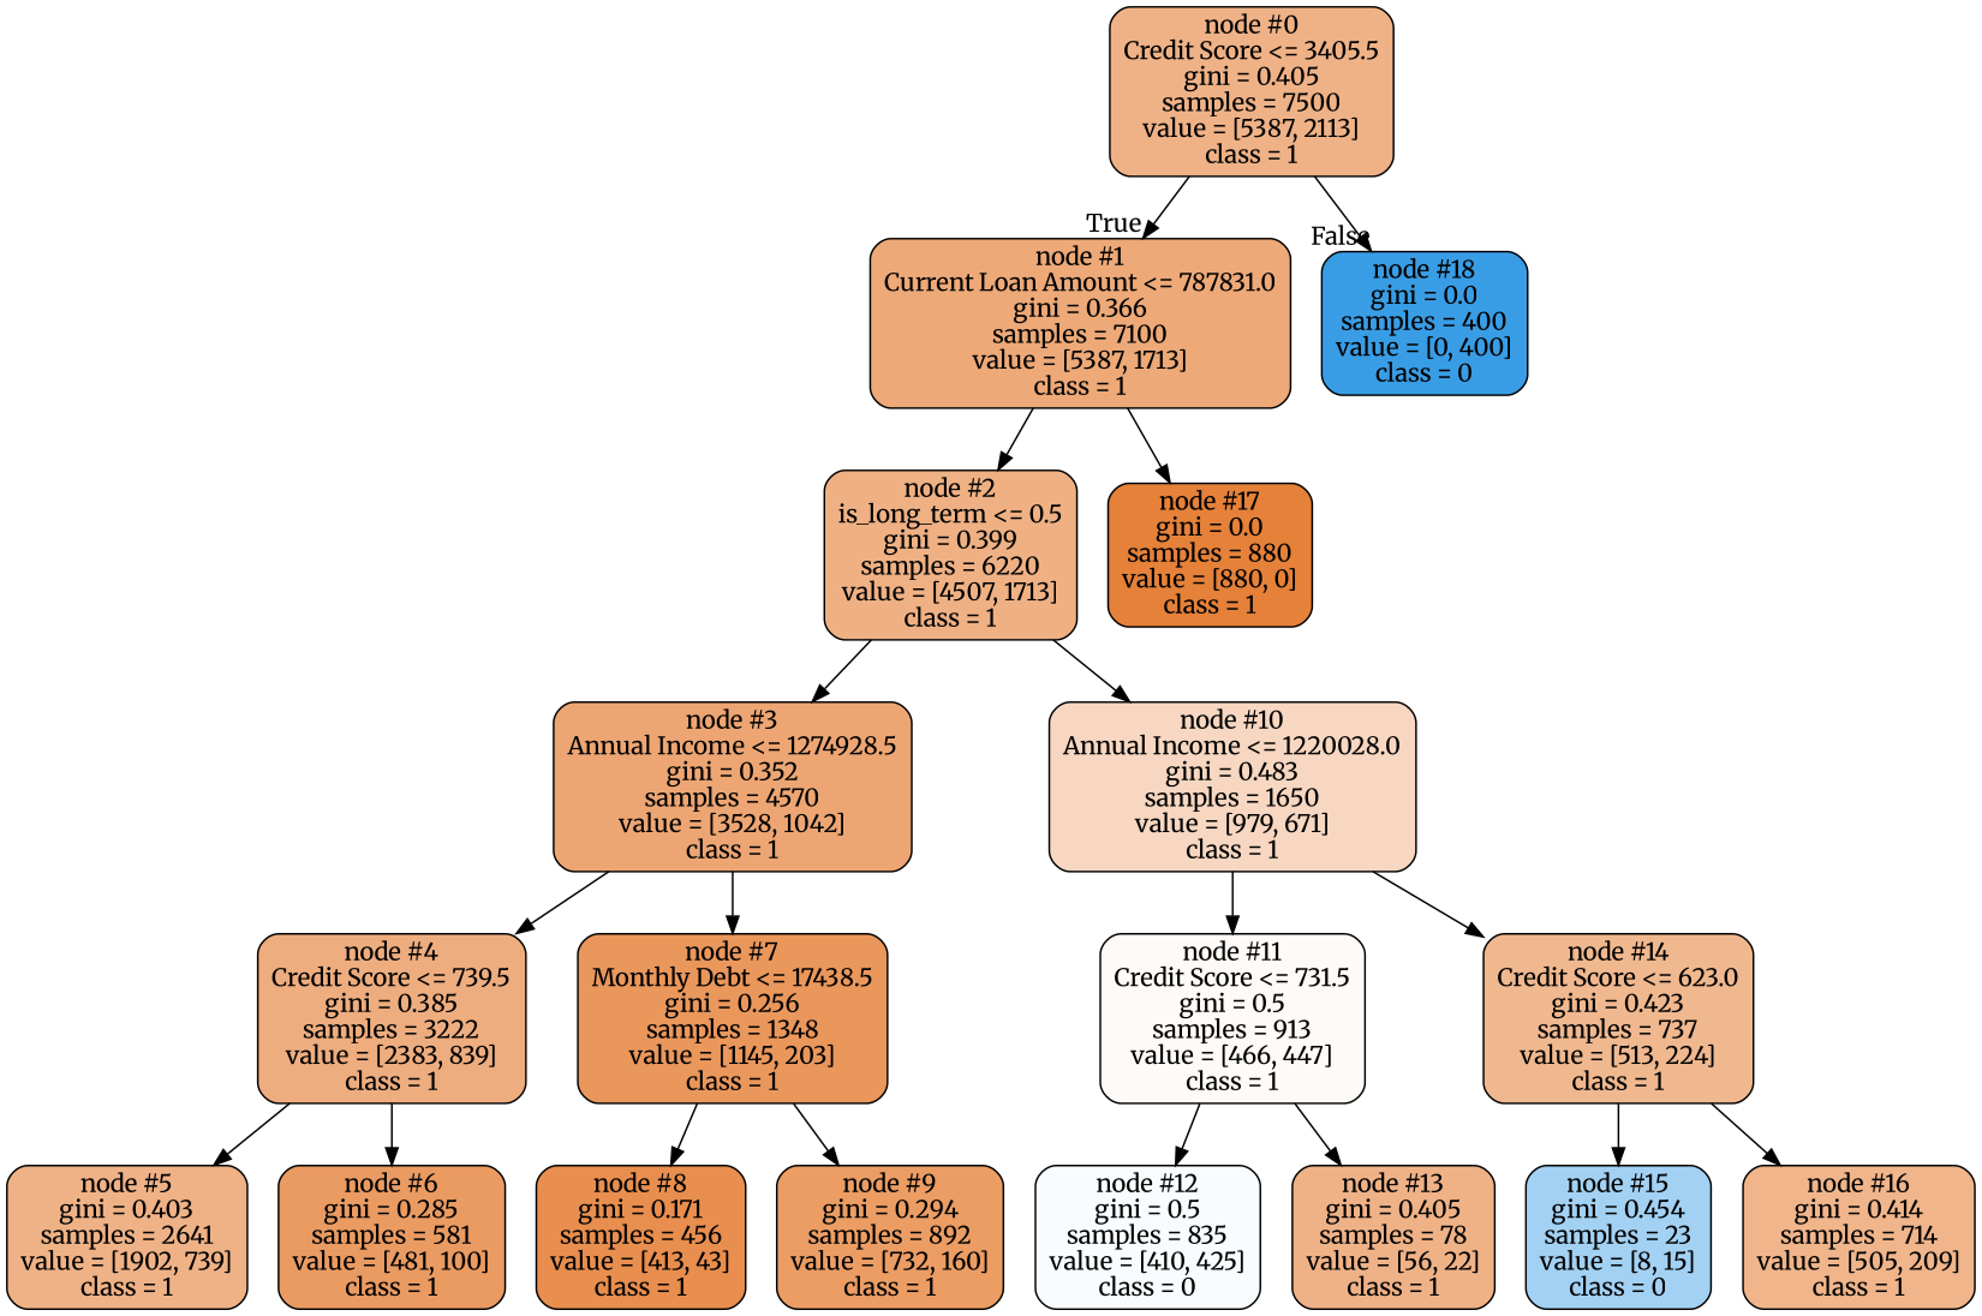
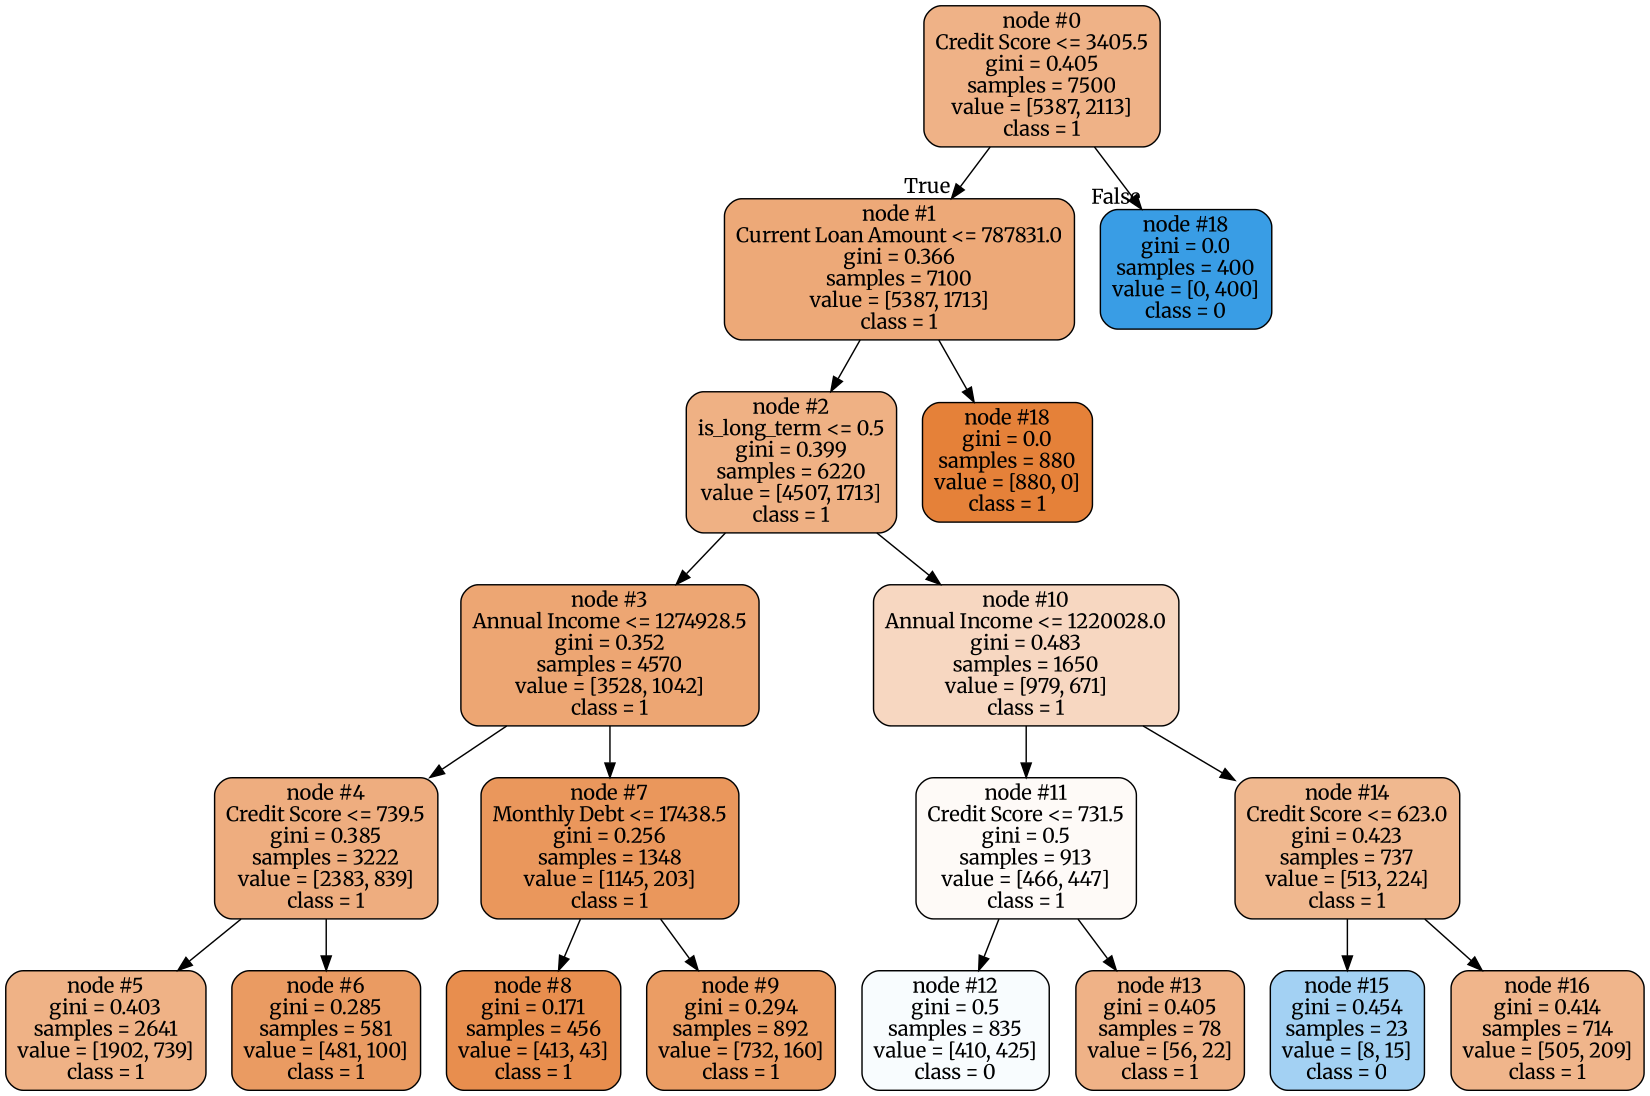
  digraph {
    fontname=Merriweather
    node [color=black fillcolor="#efb287" fontname=Merriweather shape=box style="filled, rounded"]
    edge [fontname=Merriweather]
    n1 [label="node #0\nCredit Score <= 3405.5\ngini = 0.405\nsamples = 7500\nvalue = [5387, 2113]\nclass = 1"]
    n2 [fillcolor="#eda978" label="node #1\nCurrent Loan Amount <= 787831.0\ngini = 0.366\nsamples = 7100\nvalue = [5387, 1713]\nclass = 1"]
    n3 [fillcolor="#399de5" label="node #18\ngini = 0.0\nsamples = 400\nvalue = [0, 400]\nclass = 0"]
    n4 [fillcolor="#efb184" label="node #2\nis_long_term <= 0.5\ngini = 0.399\nsamples = 6220\nvalue = [4507, 1713]\nclass = 1"]
-   n5 [fillcolor="#e58139" label="node #17\ngini = 0.0\nsamples = 880\nvalue = [880, 0]\nclass = 1"]
+   n5 [fillcolor="#e58139" label="node #18\ngini = 0.0\nsamples = 880\nvalue = [880, 0]\nclass = 1"]
    n6 [fillcolor="#eda673" label="node #3\nAnnual Income <= 1274928.5\ngini = 0.352\nsamples = 4570\nvalue = [3528, 1042]\nclass = 1"]
    n7 [fillcolor="#f7d7c1" label="node #10\nAnnual Income <= 1220028.0\ngini = 0.483\nsamples = 1650\nvalue = [979, 671]\nclass = 1"]
    n8 [fillcolor="#eead7f" label="node #4\nCredit Score <= 739.5\ngini = 0.385\nsamples = 3222\nvalue = [2383, 839]\nclass = 1"]
    n9 [fillcolor="#ea975c" label="node #7\nMonthly Debt <= 17438.5\ngini = 0.256\nsamples = 1348\nvalue = [1145, 203]\nclass = 1"]
    n10 [fillcolor="#efb286" label="node #5\ngini = 0.403\nsamples = 2641\nvalue = [1902, 739]\nclass = 1"]
    n11 [fillcolor="#ea9b62" label="node #6\ngini = 0.285\nsamples = 581\nvalue = [481, 100]\nclass = 1"]
    n12 [fillcolor="#e88e4e" label="node #8\ngini = 0.171\nsamples = 456\nvalue = [413, 43]\nclass = 1"]
    n13 [fillcolor="#eb9d64" label="node #9\ngini = 0.294\nsamples = 892\nvalue = [732, 160]\nclass = 1"]
    n14 [fillcolor="#fefaf7" label="node #11\nCredit Score <= 731.5\ngini = 0.5\nsamples = 913\nvalue = [466, 447]\nclass = 1"]
    n15 [fillcolor="#f0b88f" label="node #14\nCredit Score <= 623.0\ngini = 0.423\nsamples = 737\nvalue = [513, 224]\nclass = 1"]
    n16 [fillcolor="#f8fcfe" label="node #12\ngini = 0.5\nsamples = 835\nvalue = [410, 425]\nclass = 0"]
    n17 [label="node #13\ngini = 0.405\nsamples = 78\nvalue = [56, 22]\nclass = 1"]
    n18 [fillcolor="#a3d1f3" label="node #15\ngini = 0.454\nsamples = 23\nvalue = [8, 15]\nclass = 0"]
    n19 [fillcolor="#f0b58b" label="node #16\ngini = 0.414\nsamples = 714\nvalue = [505, 209]\nclass = 1"]
    n1 -> n2 [headlabel=True labelangle=45 labeldistance=2.5]
    n1 -> n3 [headlabel=False labelangle=-45 labeldistance=2.5]
    n2 -> n4
    n2 -> n5
    n4 -> n6
    n4 -> n7
    n6 -> n8
    n6 -> n9
    n7 -> n14
    n7 -> n15
    n8 -> n10
    n8 -> n11
    n9 -> n12
    n9 -> n13
    n14 -> n16
    n14 -> n17
    n15 -> n18
    n15 -> n19
  }
